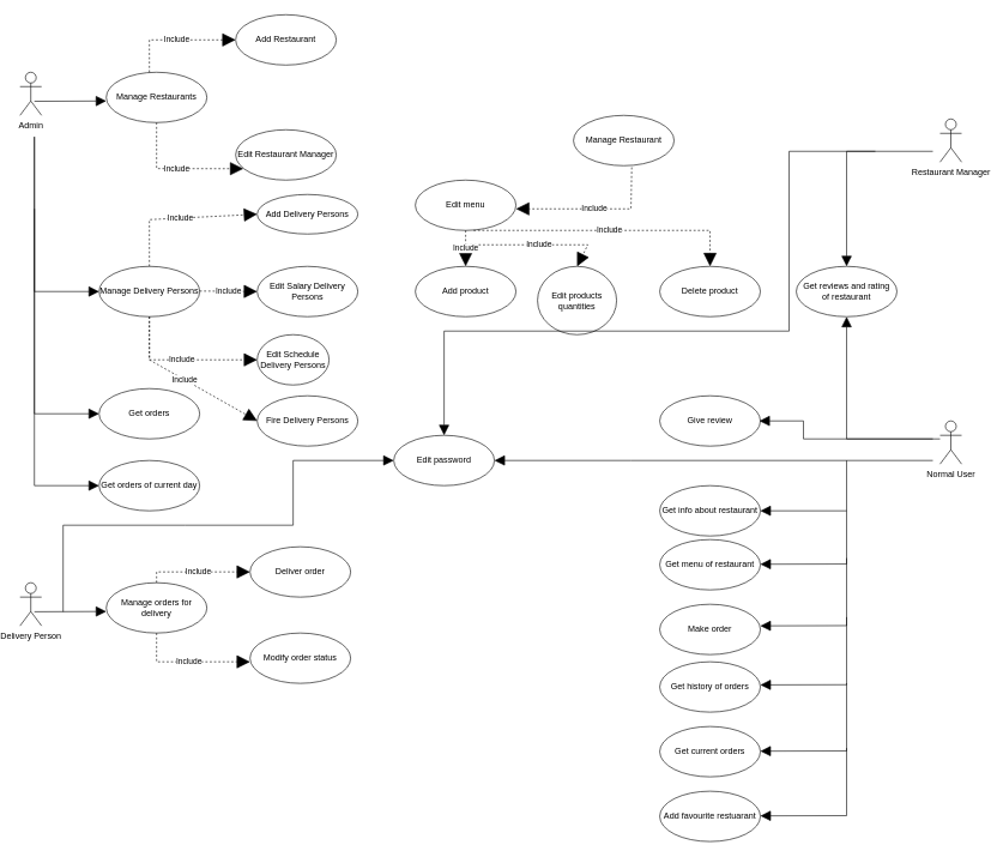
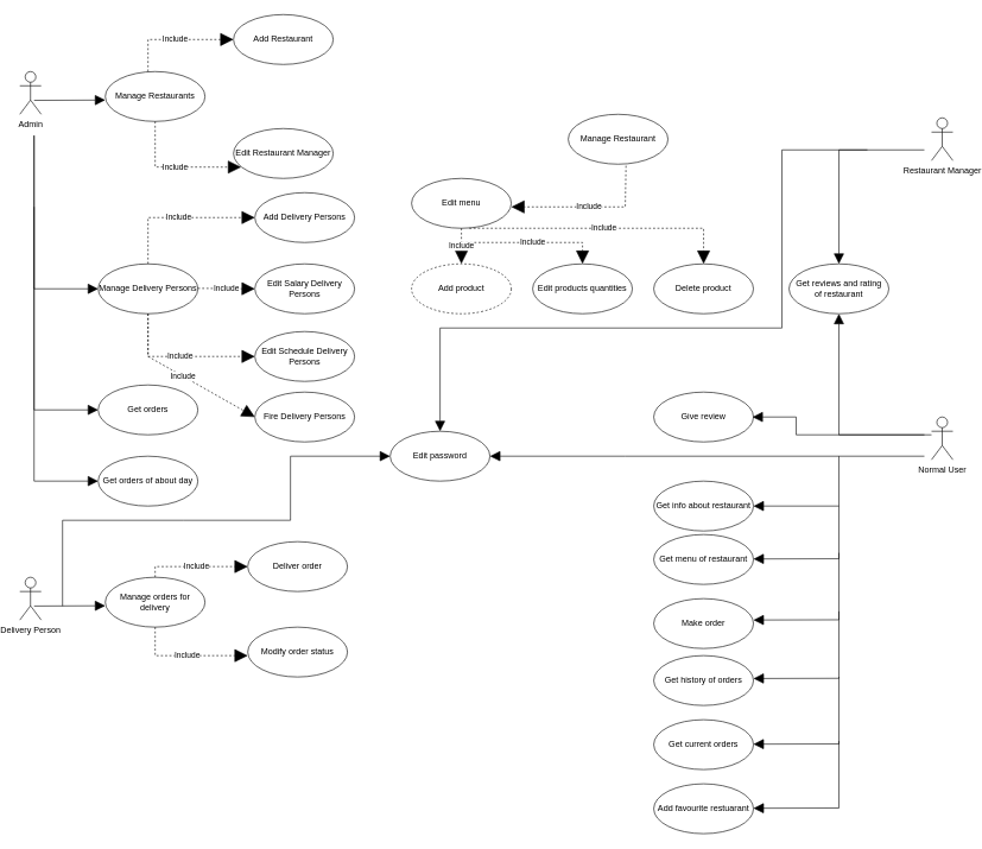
  <mxCell id="0" />
  <mxCell id="1" parent="0" />
  <mxCell id="2" value="Admin" style="shape=umlActor;verticalLabelPosition=bottom;verticalAlign=top;html=1;" parent="1" vertex="1"><mxGeometry x="20" y="100" width="30" height="60" as="geometry" /></mxCell>
  <mxCell id="3" value="Normal User&lt;br&gt;" style="shape=umlActor;verticalLabelPosition=bottom;verticalAlign=top;html=1;" parent="1" vertex="1"><mxGeometry x="1300" y="585" width="30" height="60" as="geometry" /></mxCell>
  <mxCell id="4" value="Restaurant Manager" style="shape=umlActor;verticalLabelPosition=bottom;verticalAlign=top;html=1;" parent="1" vertex="1"><mxGeometry x="1300" y="165" width="30" height="60" as="geometry" /></mxCell>
  <mxCell id="5" value="Delivery Person" style="shape=umlActor;verticalLabelPosition=bottom;verticalAlign=top;html=1;" parent="1" vertex="1"><mxGeometry x="20" y="810" width="30" height="60" as="geometry" /></mxCell>
  <mxCell id="6" value="Manage Restaurants" style="ellipse;whiteSpace=wrap;html=1;" parent="1" vertex="1"><mxGeometry x="140" y="100" width="140" height="70" as="geometry" /></mxCell>
  <mxCell id="7" value="Add Restaurant" style="ellipse;whiteSpace=wrap;html=1;" parent="1" vertex="1"><mxGeometry x="320" width="140" height="70" as="geometry" y="20" /></mxCell>
  <mxCell id="8" value="Edit Restaurant Manager" style="ellipse;whiteSpace=wrap;html=1;" parent="1" vertex="1"><mxGeometry x="320" y="180" width="140" height="70" as="geometry" /></mxCell>
  <mxCell id="9" value="" style="endArrow=block;endFill=1;endSize=12;html=1;rounded=0;" parent="1" edge="1"><mxGeometry width="160" relative="1" as="geometry"><mxPoint x="40" y="140.41" as="sourcePoint" /><mxPoint x="140" y="140" as="targetPoint" /></mxGeometry></mxCell>
  <mxCell id="10" value="Include" style="endArrow=block;endSize=16;endFill=1;html=1;rounded=0;dashed=1;entryX=0;entryY=0.5;entryDx=0;entryDy=0;" parent="1" target="7" edge="1"><mxGeometry width="160" relative="1" as="geometry"><mxPoint x="200" y="100" as="sourcePoint" /><mxPoint x="360" y="100" as="targetPoint" /><Array as="points"><mxPoint x="200" y="55" /></Array></mxGeometry></mxCell>
  <mxCell id="11" value="Include" style="endArrow=block;endSize=16;endFill=1;html=1;rounded=0;dashed=1;entryX=0.077;entryY=0.774;entryDx=0;entryDy=0;entryPerimeter=0;" parent="1" target="8" edge="1"><mxGeometry width="160" relative="1" as="geometry"><mxPoint x="210" y="170" as="sourcePoint" /><mxPoint x="330" y="155" as="targetPoint" /><Array as="points"><mxPoint x="210" y="234" /></Array></mxGeometry></mxCell>
  <mxCell id="12" value="" style="endArrow=block;endFill=1;endSize=12;html=1;rounded=0;entryX=0;entryY=0.5;entryDx=0;entryDy=0;" parent="1" target="13" edge="1"><mxGeometry width="160" relative="1" as="geometry"><mxPoint x="40" y="189.58" as="sourcePoint" /><mxPoint x="140" y="189.17" as="targetPoint" /><Array as="points"><mxPoint x="40" y="405" /></Array></mxGeometry></mxCell>
  <mxCell id="13" value="Manage Delivery Persons" style="ellipse;whiteSpace=wrap;html=1;" parent="1" vertex="1"><mxGeometry x="130" y="370" width="140" height="70" as="geometry" /></mxCell>
- <mxCell id="14" value="Add Delivery Persons" style="ellipse;whiteSpace=wrap;html=1;" parent="1" vertex="1"><mxGeometry x="350" y="270" width="140" height="55" as="geometry" /></mxCell>
+ <mxCell id="14" value="Add Delivery Persons" style="ellipse;whiteSpace=wrap;html=1;" parent="1" vertex="1"><mxGeometry x="350" y="270" width="140" height="70" as="geometry" /></mxCell>
  <mxCell id="15" value="Edit Salary Delivery Persons" style="ellipse;whiteSpace=wrap;html=1;" parent="1" vertex="1"><mxGeometry x="350" y="370" width="140" height="70" as="geometry" /></mxCell>
- <mxCell id="16" value="Edit Schedule Delivery Persons" style="ellipse;whiteSpace=wrap;html=1;" parent="1" vertex="1"><mxGeometry x="350" y="465" width="100" height="70" as="geometry" /></mxCell>
+ <mxCell id="16" value="Edit Schedule Delivery Persons" style="ellipse;whiteSpace=wrap;html=1;" parent="1" vertex="1"><mxGeometry x="350" y="465" width="140" height="70" as="geometry" /></mxCell>
  <mxCell id="17" value="Include" style="endArrow=block;endSize=16;endFill=1;html=1;rounded=0;dashed=1;entryX=0;entryY=0.5;entryDx=0;entryDy=0;exitX=0.5;exitY=0;exitDx=0;exitDy=0;" parent="1" source="13" target="14" edge="1"><mxGeometry width="160" relative="1" as="geometry"><mxPoint x="199.22" y="280" as="sourcePoint" /><mxPoint x="320" y="304.18" as="targetPoint" /><Array as="points"><mxPoint x="200" y="305" /></Array></mxGeometry></mxCell>
  <mxCell id="18" value="Include" style="endArrow=block;endSize=16;endFill=1;html=1;rounded=0;dashed=1;entryX=0;entryY=0.5;entryDx=0;entryDy=0;exitX=0.5;exitY=1;exitDx=0;exitDy=0;" parent="1" source="13" target="16" edge="1"><mxGeometry width="160" relative="1" as="geometry"><mxPoint x="190" y="570" as="sourcePoint" /><mxPoint x="310" y="444.18" as="targetPoint" /><Array as="points"><mxPoint x="200" y="500" /></Array></mxGeometry></mxCell>
  <mxCell id="19" value="Include" style="endArrow=block;endSize=16;endFill=1;html=1;rounded=0;dashed=1;entryX=0;entryY=0.5;entryDx=0;entryDy=0;" parent="1" target="15" edge="1"><mxGeometry width="160" relative="1" as="geometry"><mxPoint x="270" y="404.33" as="sourcePoint" /><mxPoint x="430" y="404.33" as="targetPoint" /></mxGeometry></mxCell>
  <mxCell id="20" value="Get orders" style="ellipse;whiteSpace=wrap;html=1;" parent="1" vertex="1"><mxGeometry x="130" y="540" width="140" height="70" as="geometry" /></mxCell>
- <mxCell id="21" value="Get orders of current day" style="ellipse;whiteSpace=wrap;html=1;" parent="1" vertex="1"><mxGeometry x="130" y="640" width="140" height="70" as="geometry" /></mxCell>
+ <mxCell id="21" value="Get orders of about day" style="ellipse;whiteSpace=wrap;html=1;" parent="1" vertex="1"><mxGeometry x="130" y="640" width="140" height="70" as="geometry" /></mxCell>
  <mxCell id="22" value="" style="endArrow=block;endFill=1;endSize=12;html=1;rounded=0;entryX=0;entryY=0.5;entryDx=0;entryDy=0;" parent="1" target="20" edge="1"><mxGeometry width="160" relative="1" as="geometry"><mxPoint x="40" y="190" as="sourcePoint" /><mxPoint x="149.995" y="380.928" as="targetPoint" /><Array as="points"><mxPoint x="40" y="575" /></Array></mxGeometry></mxCell>
  <mxCell id="23" value="" style="endArrow=block;endFill=1;endSize=12;html=1;rounded=0;entryX=0;entryY=0.5;entryDx=0;entryDy=0;" parent="1" edge="1"><mxGeometry width="160" relative="1" as="geometry"><mxPoint x="40" y="290" as="sourcePoint" /><mxPoint x="130" y="675" as="targetPoint" /><Array as="points"><mxPoint x="40" y="675" /></Array></mxGeometry></mxCell>
  <mxCell id="24" value="Manage orders for delivery" style="ellipse;whiteSpace=wrap;html=1;" parent="1" vertex="1"><mxGeometry x="140" y="810" width="140" height="70" as="geometry" /></mxCell>
  <mxCell id="25" value="Deliver order" style="ellipse;whiteSpace=wrap;html=1;" parent="1" vertex="1"><mxGeometry x="340" y="760" width="140" height="70" as="geometry" /></mxCell>
  <mxCell id="26" value="Modify order status" style="ellipse;whiteSpace=wrap;html=1;" parent="1" vertex="1"><mxGeometry x="340" y="880" width="140" height="70" as="geometry" /></mxCell>
  <mxCell id="27" value="" style="endArrow=block;endFill=1;endSize=12;html=1;rounded=0;" parent="1" edge="1"><mxGeometry width="160" relative="1" as="geometry"><mxPoint x="40" y="850.41" as="sourcePoint" /><mxPoint x="140" y="850" as="targetPoint" /></mxGeometry></mxCell>
  <mxCell id="28" value="Include" style="endArrow=block;endSize=16;endFill=1;html=1;rounded=0;dashed=1;entryX=0;entryY=0.5;entryDx=0;entryDy=0;exitX=0.5;exitY=0;exitDx=0;exitDy=0;" parent="1" source="24" edge="1"><mxGeometry width="160" relative="1" as="geometry"><mxPoint x="260" y="794.29" as="sourcePoint" /><mxPoint x="340" y="794.96" as="targetPoint" /><Array as="points"><mxPoint x="210" y="795" /></Array></mxGeometry></mxCell>
  <mxCell id="29" value="Include" style="endArrow=block;endSize=16;endFill=1;html=1;rounded=0;dashed=1;entryX=0;entryY=0.5;entryDx=0;entryDy=0;exitX=0.5;exitY=1;exitDx=0;exitDy=0;" parent="1" source="24" edge="1"><mxGeometry width="160" relative="1" as="geometry"><mxPoint x="210" y="935.04" as="sourcePoint" /><mxPoint x="340" y="920" as="targetPoint" /><Array as="points"><mxPoint x="210" y="920.04" /></Array></mxGeometry></mxCell>
  <mxCell id="30" value="Manage Restaurant" style="ellipse;whiteSpace=wrap;html=1;" parent="1" vertex="1"><mxGeometry x="790" y="160" width="140" height="70" as="geometry" /></mxCell>
  <mxCell id="31" value="Edit menu" style="ellipse;whiteSpace=wrap;html=1;" parent="1" vertex="1"><mxGeometry x="570" y="250" width="140" height="70" as="geometry" /></mxCell>
  <mxCell id="32" value="Include" style="endArrow=block;endSize=16;endFill=1;html=1;rounded=0;dashed=1;entryX=1.016;entryY=0.402;entryDx=0;entryDy=0;entryPerimeter=0;exitX=0.579;exitY=1.032;exitDx=0;exitDy=0;exitPerimeter=0;" parent="1" source="30" edge="1"><mxGeometry width="160" relative="1" as="geometry"><mxPoint x="867.7" y="349.97" as="sourcePoint" /><mxPoint x="710" y="290" as="targetPoint" /><Array as="points"><mxPoint x="870" y="290" /></Array></mxGeometry></mxCell>
- <mxCell id="33" value="Add product" style="ellipse;whiteSpace=wrap;html=1;" parent="1" vertex="1"><mxGeometry x="570" y="370" width="140" height="70" as="geometry" /></mxCell>
- <mxCell id="34" value="Edit products quantities" style="ellipse;whiteSpace=wrap;html=1;" parent="1" vertex="1"><mxGeometry x="740" y="370" width="110" height="95" as="geometry" /></mxCell>
+ <mxCell id="33" value="Add product" style="ellipse;whiteSpace=wrap;html=1;dashed=1;" parent="1" vertex="1"><mxGeometry x="570" y="370" width="140" height="70" as="geometry" /></mxCell>
+ <mxCell id="34" value="Edit products quantities" style="ellipse;whiteSpace=wrap;html=1;" parent="1" vertex="1"><mxGeometry x="740" y="370" width="140" height="70" as="geometry" /></mxCell>
  <mxCell id="35" value="Include" style="endArrow=block;endSize=16;endFill=1;html=1;rounded=0;dashed=1;entryX=0.5;entryY=0;entryDx=0;entryDy=0;" parent="1" target="34" edge="1"><mxGeometry width="160" relative="1" as="geometry"><mxPoint x="640" y="340" as="sourcePoint" /><mxPoint x="810" y="350" as="targetPoint" /><Array as="points"><mxPoint x="730" y="340" /><mxPoint x="810" y="340" /></Array></mxGeometry></mxCell>
  <mxCell id="36" value="Include" style="endArrow=block;endSize=16;endFill=1;html=1;rounded=0;dashed=1;entryX=0.5;entryY=0;entryDx=0;entryDy=0;" parent="1" target="33" edge="1"><mxGeometry width="160" relative="1" as="geometry"><mxPoint x="640" y="320" as="sourcePoint" /><mxPoint x="720" y="320.67" as="targetPoint" /></mxGeometry></mxCell>
  <mxCell id="37" value="Delete product" style="ellipse;whiteSpace=wrap;html=1;" parent="1" vertex="1"><mxGeometry x="910" y="370" width="140" height="70" as="geometry" /></mxCell>
  <mxCell id="38" value="Include" style="endArrow=block;endSize=16;endFill=1;html=1;rounded=0;dashed=1;exitX=0.579;exitY=1.032;exitDx=0;exitDy=0;exitPerimeter=0;entryX=0.5;entryY=0;entryDx=0;entryDy=0;" parent="1" target="37" edge="1"><mxGeometry width="160" relative="1" as="geometry"><mxPoint x="651.06" y="320" as="sourcePoint" /><mxPoint x="820" y="370" as="targetPoint" /><Array as="points"><mxPoint x="980" y="320" /></Array></mxGeometry></mxCell>
  <mxCell id="39" value="Get reviews and rating &lt;br&gt;of restaurant" style="ellipse;whiteSpace=wrap;html=1;" parent="1" vertex="1"><mxGeometry x="1100" y="370" width="140" height="70" as="geometry" /></mxCell>
  <mxCell id="40" value="" style="endArrow=block;endFill=1;endSize=12;html=1;rounded=0;entryX=0.5;entryY=0;entryDx=0;entryDy=0;" parent="1" target="39" edge="1"><mxGeometry width="160" relative="1" as="geometry"><mxPoint x="1290" y="210" as="sourcePoint" /><mxPoint x="971" y="240" as="targetPoint" /><Array as="points"><mxPoint x="1170" y="210" /></Array></mxGeometry></mxCell>
  <mxCell id="41" value="" style="endArrow=block;endFill=1;endSize=12;html=1;rounded=0;entryX=0.5;entryY=1;entryDx=0;entryDy=0;" parent="1" target="39" edge="1"><mxGeometry width="160" relative="1" as="geometry"><mxPoint x="1300" y="610" as="sourcePoint" /><mxPoint x="1110" y="580" as="targetPoint" /><Array as="points"><mxPoint x="1170" y="610" /></Array></mxGeometry></mxCell>
  <mxCell id="42" value="Give review" style="ellipse;whiteSpace=wrap;html=1;" parent="1" vertex="1"><mxGeometry x="910" y="550" width="140" height="70" as="geometry" /></mxCell>
  <mxCell id="43" value="" style="endArrow=block;endFill=1;endSize=12;html=1;rounded=0;entryX=0.5;entryY=1;entryDx=0;entryDy=0;" parent="1" edge="1"><mxGeometry width="160" relative="1" as="geometry"><mxPoint x="1290" y="610" as="sourcePoint" /><mxPoint x="1048.57" y="585" as="targetPoint" /><Array as="points"><mxPoint x="1110" y="610" /><mxPoint x="1110" y="585" /></Array></mxGeometry></mxCell>
  <mxCell id="44" value="Make order" style="ellipse;whiteSpace=wrap;html=1;" parent="1" vertex="1"><mxGeometry x="910" y="840" width="140" height="70" as="geometry" /></mxCell>
  <mxCell id="45" value="" style="endArrow=block;endFill=1;endSize=12;html=1;rounded=0;entryX=0.5;entryY=1;entryDx=0;entryDy=0;" parent="1" edge="1"><mxGeometry width="160" relative="1" as="geometry"><mxPoint x="1170" y="640" as="sourcePoint" /><mxPoint x="1050" y="784.29" as="targetPoint" /><Array as="points"><mxPoint x="1170" y="784" /></Array></mxGeometry></mxCell>
  <mxCell id="46" value="Get info about restaurant" style="ellipse;whiteSpace=wrap;html=1;" parent="1" vertex="1"><mxGeometry x="910" y="675" width="140" height="70" as="geometry" /></mxCell>
  <mxCell id="47" value="" style="endArrow=block;endFill=1;endSize=12;html=1;rounded=0;entryX=0.5;entryY=1;entryDx=0;entryDy=0;" parent="1" edge="1"><mxGeometry width="160" relative="1" as="geometry"><mxPoint x="1170" y="775.71" as="sourcePoint" /><mxPoint x="1050" y="870" as="targetPoint" /><Array as="points"><mxPoint x="1170" y="869.71" /></Array></mxGeometry></mxCell>
  <mxCell id="48" value="Get history of orders" style="ellipse;whiteSpace=wrap;html=1;" parent="1" vertex="1"><mxGeometry x="910" y="920" width="140" height="70" as="geometry" /></mxCell>
  <mxCell id="49" value="Get current orders" style="ellipse;whiteSpace=wrap;html=1;" parent="1" vertex="1"><mxGeometry x="910" y="1010" width="140" height="70" as="geometry" /></mxCell>
  <mxCell id="50" value="" style="endArrow=block;endFill=1;endSize=12;html=1;rounded=0;entryX=0.5;entryY=1;entryDx=0;entryDy=0;" parent="1" edge="1"><mxGeometry width="160" relative="1" as="geometry"><mxPoint x="1170" y="857.85" as="sourcePoint" /><mxPoint x="1050" y="952.14" as="targetPoint" /><Array as="points"><mxPoint x="1170" y="951.85" /></Array></mxGeometry></mxCell>
  <mxCell id="51" value="" style="endArrow=block;endFill=1;endSize=12;html=1;rounded=0;entryX=0.5;entryY=1;entryDx=0;entryDy=0;" parent="1" edge="1"><mxGeometry width="160" relative="1" as="geometry"><mxPoint x="1170" y="950" as="sourcePoint" /><mxPoint x="1050" y="1044.29" as="targetPoint" /><Array as="points"><mxPoint x="1170" y="1044" /></Array></mxGeometry></mxCell>
  <mxCell id="52" value="Add favourite restuarant" style="ellipse;whiteSpace=wrap;html=1;" parent="1" vertex="1"><mxGeometry x="910" y="1100" width="140" height="70" as="geometry" /></mxCell>
  <mxCell id="53" value="" style="endArrow=block;endFill=1;endSize=12;html=1;rounded=0;entryX=0.5;entryY=1;entryDx=0;entryDy=0;" parent="1" edge="1"><mxGeometry width="160" relative="1" as="geometry"><mxPoint x="1170" y="1040" as="sourcePoint" /><mxPoint x="1050" y="1134.29" as="targetPoint" /><Array as="points"><mxPoint x="1170" y="1134" /></Array></mxGeometry></mxCell>
  <mxCell id="54" value="Edit password" style="ellipse;whiteSpace=wrap;html=1;" parent="1" vertex="1"><mxGeometry x="540" y="605" width="140" height="70" as="geometry" /></mxCell>
  <mxCell id="55" value="" style="endArrow=block;endFill=1;endSize=12;html=1;rounded=0;entryX=0;entryY=0.5;entryDx=0;entryDy=0;" parent="1" target="54" edge="1"><mxGeometry width="160" relative="1" as="geometry"><mxPoint x="80" y="850.41" as="sourcePoint" /><mxPoint x="180" y="850" as="targetPoint" /><Array as="points"><mxPoint x="80" y="730" /><mxPoint x="250" y="730" /><mxPoint x="400" y="730" /><mxPoint x="400" y="640" /></Array></mxGeometry></mxCell>
  <mxCell id="56" value="" style="endArrow=block;endFill=1;endSize=12;html=1;rounded=0;entryX=0.5;entryY=1;entryDx=0;entryDy=0;" parent="1" edge="1"><mxGeometry width="160" relative="1" as="geometry"><mxPoint x="1290" y="640" as="sourcePoint" /><mxPoint x="680" y="640" as="targetPoint" /><Array as="points"><mxPoint x="870" y="640" /></Array></mxGeometry></mxCell>
  <mxCell id="57" value="" style="endArrow=block;endFill=1;endSize=12;html=1;rounded=0;entryX=0.5;entryY=0;entryDx=0;entryDy=0;" parent="1" target="54" edge="1"><mxGeometry width="160" relative="1" as="geometry"><mxPoint x="1210" y="210" as="sourcePoint" /><mxPoint x="1090" y="370" as="targetPoint" /><Array as="points"><mxPoint x="1090" y="210" /><mxPoint x="1090" y="460" /><mxPoint x="610" y="460" /></Array></mxGeometry></mxCell>
  <mxCell id="58" value="Fire Delivery Persons" style="ellipse;whiteSpace=wrap;html=1;" parent="1" vertex="1"><mxGeometry x="350" y="550" width="140" height="70" as="geometry" /></mxCell>
  <mxCell id="59" value="Include" style="endArrow=block;endSize=16;endFill=1;html=1;rounded=0;dashed=1;entryX=0;entryY=0.5;entryDx=0;entryDy=0;exitX=0.5;exitY=1;exitDx=0;exitDy=0;" parent="1" target="58" edge="1"><mxGeometry width="160" relative="1" as="geometry"><mxPoint x="200" y="440" as="sourcePoint" /><mxPoint x="350" y="500" as="targetPoint" /><Array as="points"><mxPoint x="200" y="500" /></Array></mxGeometry></mxCell>
  <mxCell id="60" value="Get menu of restaurant" style="ellipse;whiteSpace=wrap;html=1;" parent="1" vertex="1"><mxGeometry x="910" y="750" width="140" height="70" as="geometry" /></mxCell>
  <mxCell id="61" value="" style="endArrow=block;endFill=1;endSize=12;html=1;rounded=0;entryX=0.5;entryY=1;entryDx=0;entryDy=0;" parent="1" edge="1"><mxGeometry width="160" relative="1" as="geometry"><mxPoint x="1170" y="710" as="sourcePoint" /><mxPoint x="1050" y="710" as="targetPoint" /><Array as="points"><mxPoint x="1170" y="709.71" /></Array></mxGeometry></mxCell>
